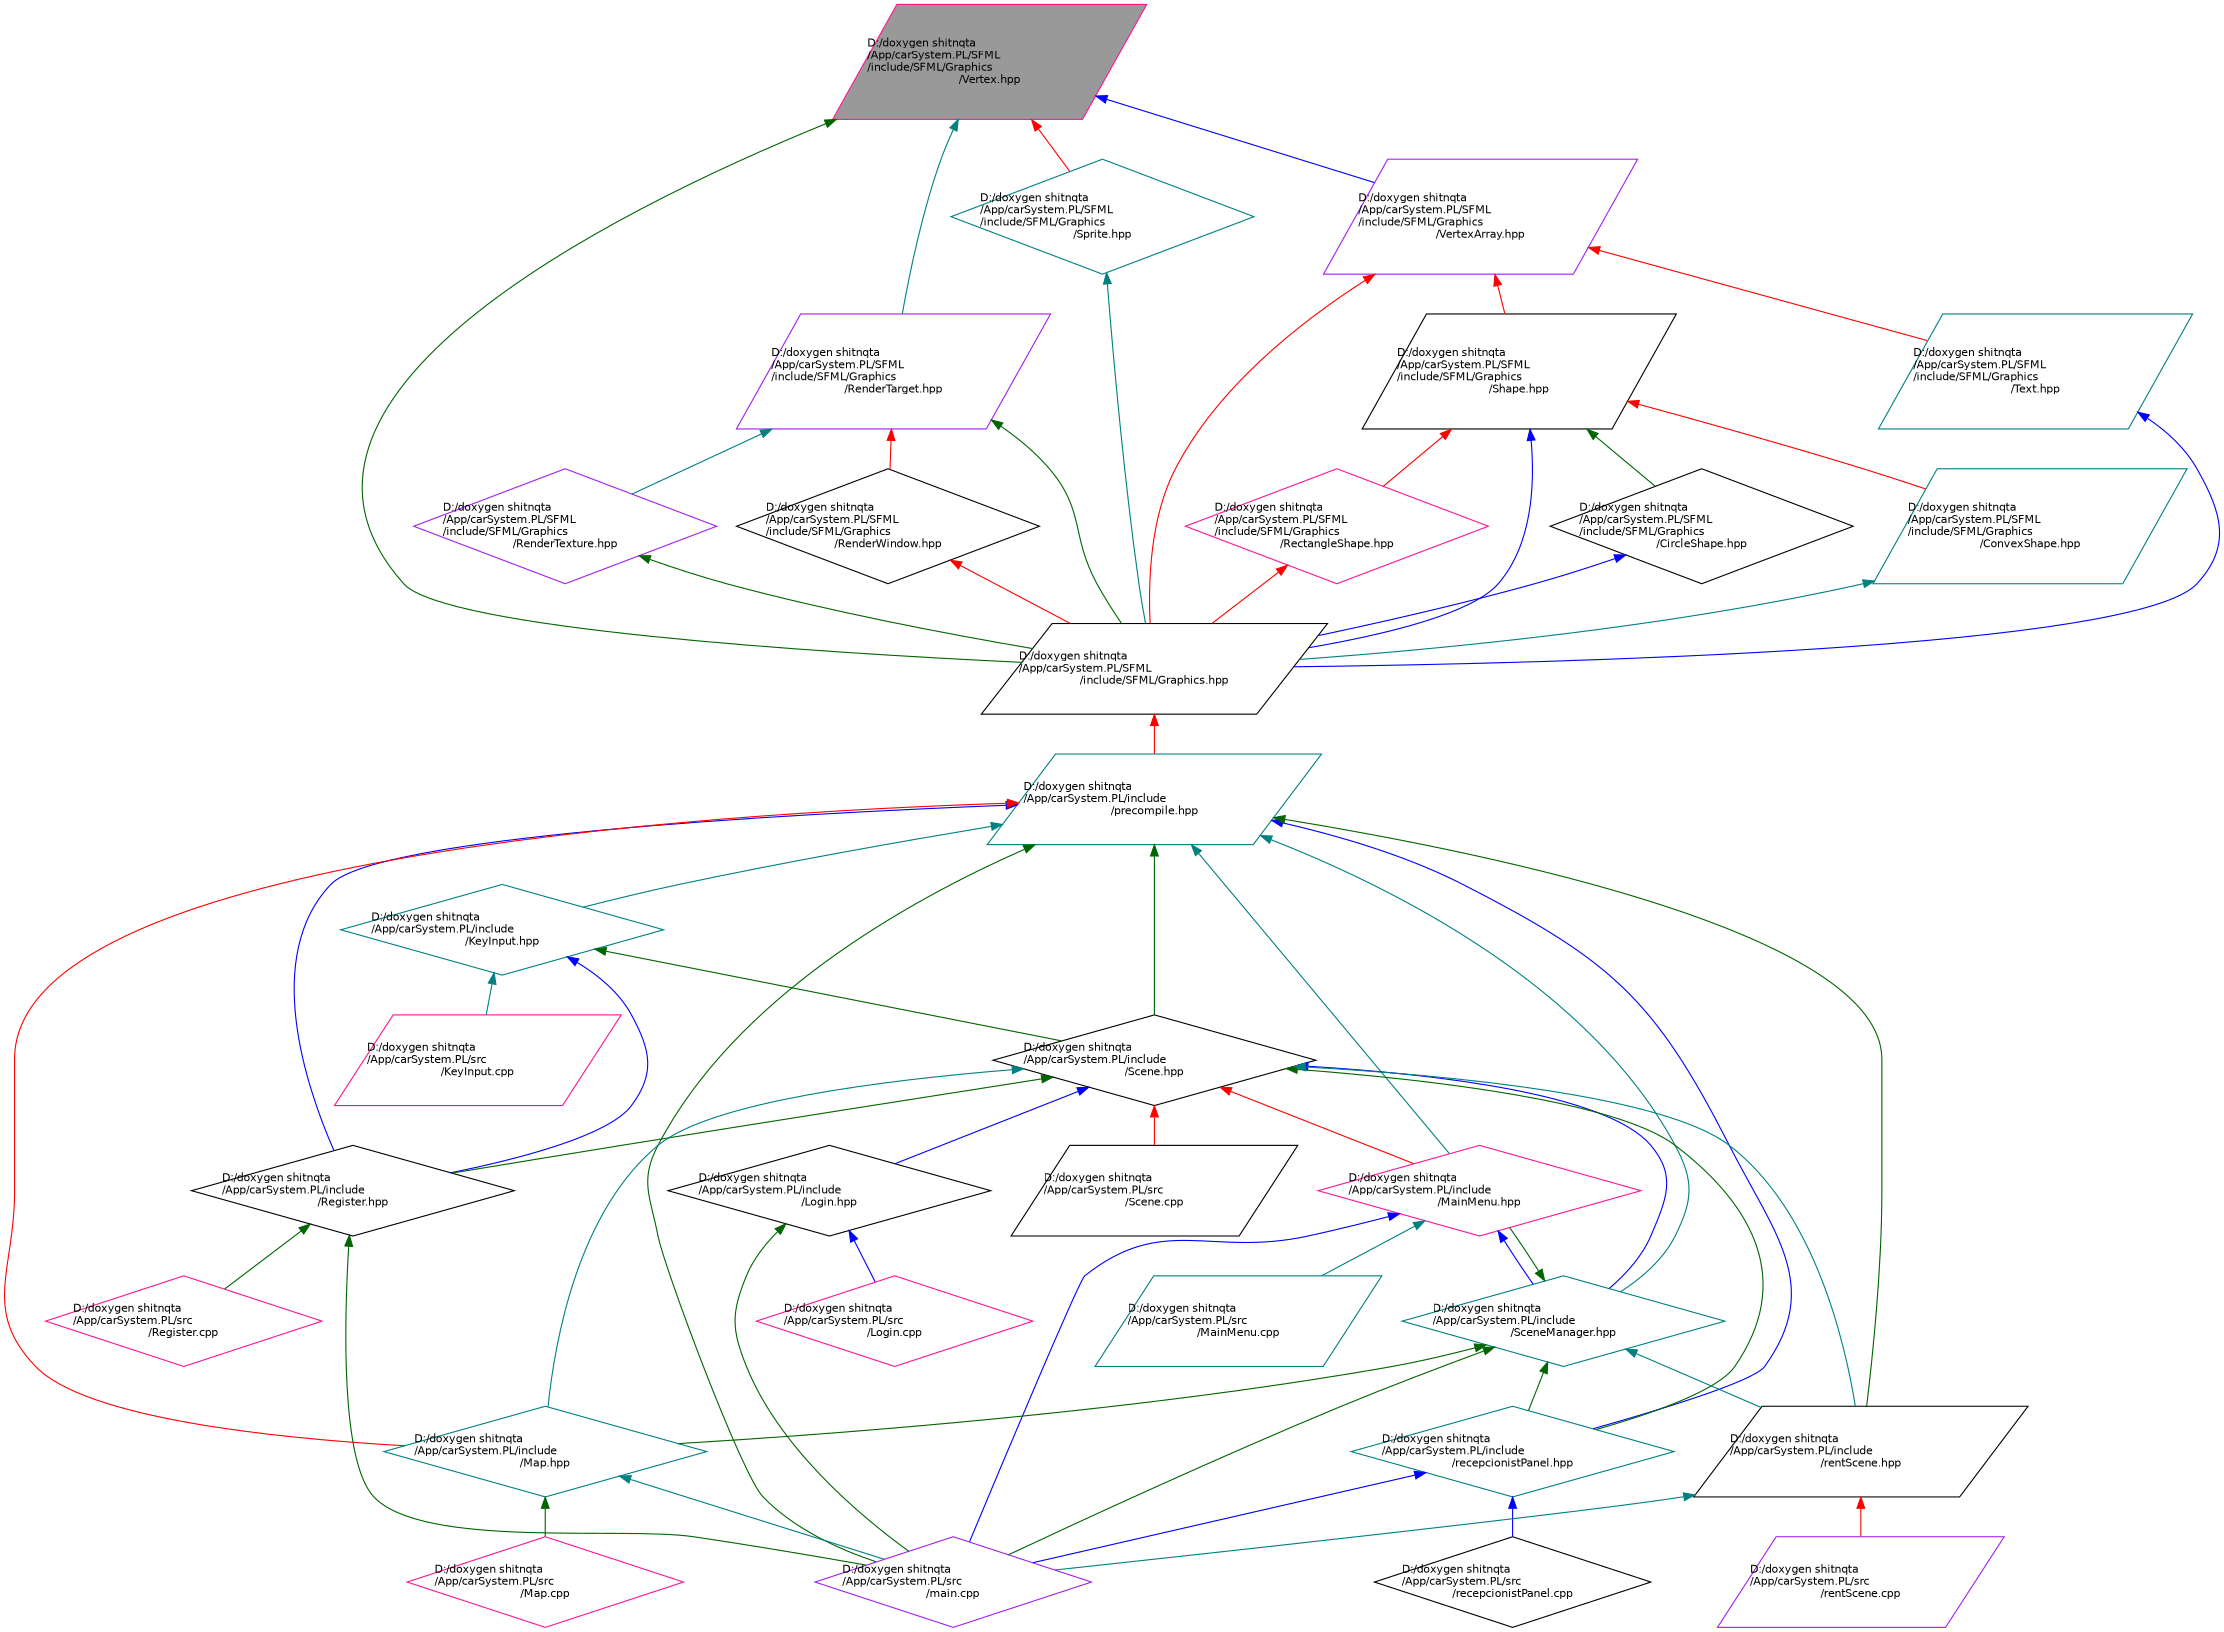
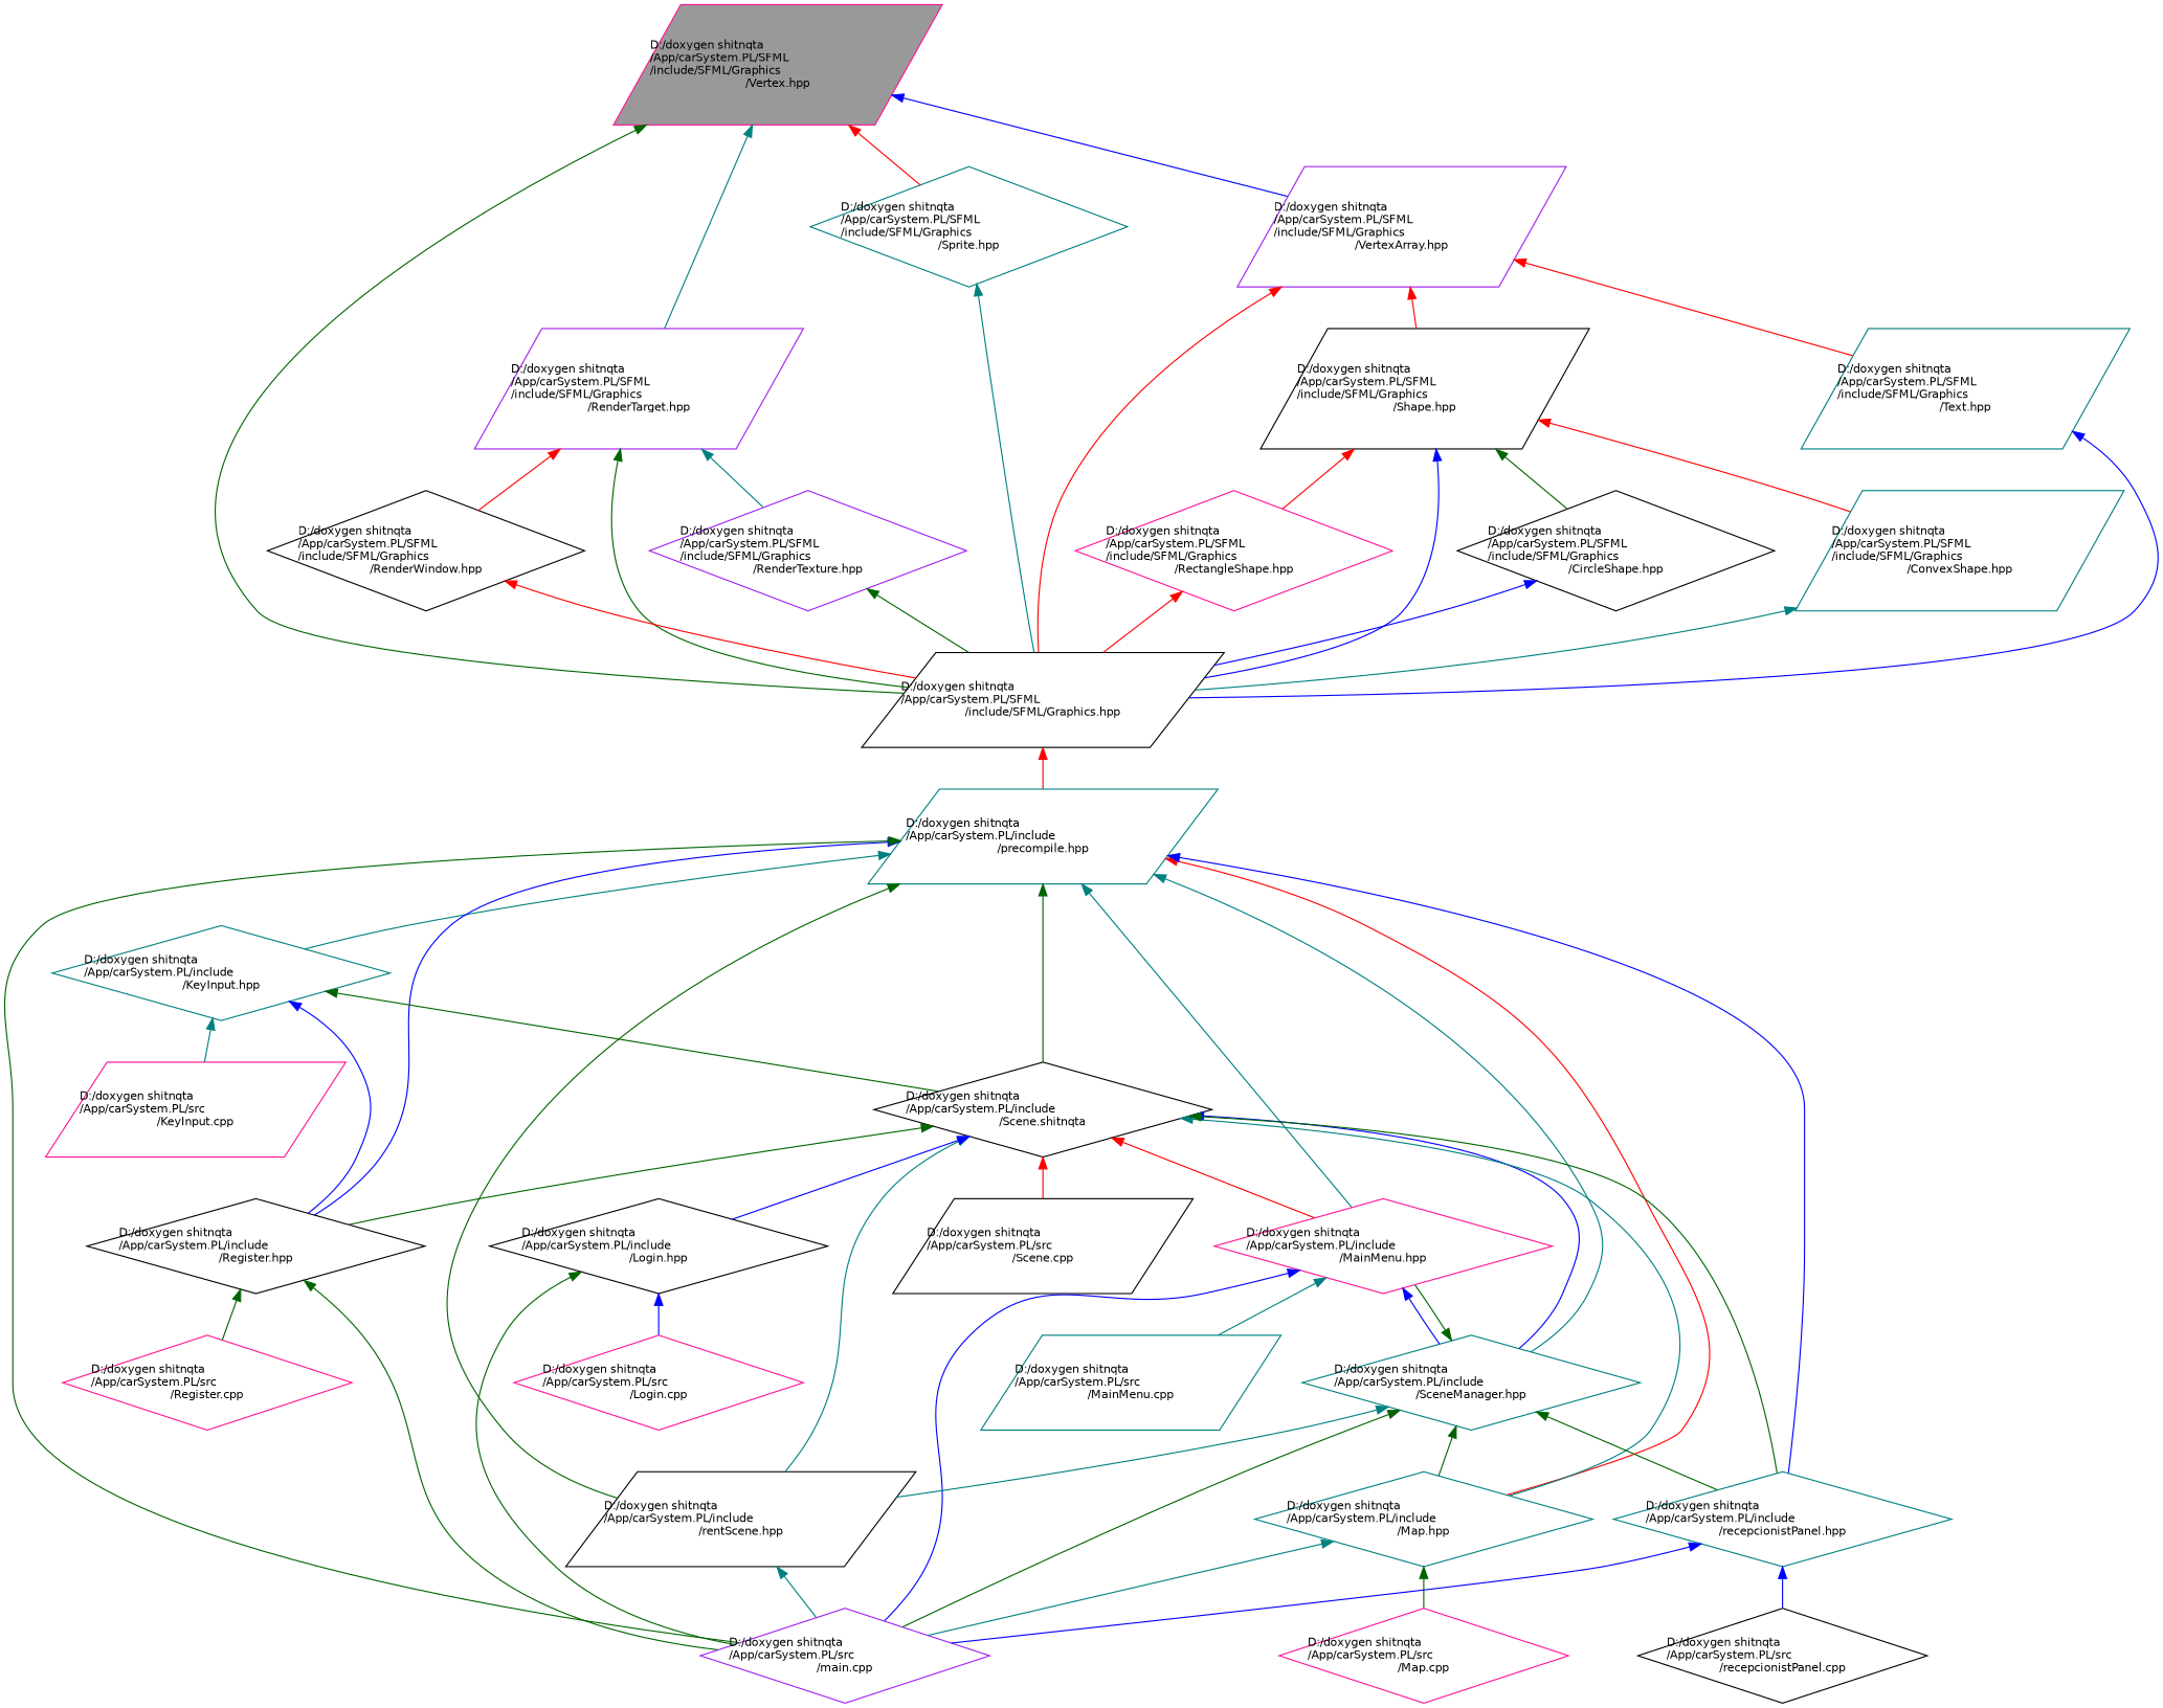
  digraph {
    node [color=black fillcolor=white fontname=Helvetica fontsize=10 shape=diamond style=filled]
    edge [color=darkgreen dir=back fontname=Helvetica fontsize=10 labelfontname=Helvetica labelfontsize=10 style=solid]
    n1 [color=deeppink fillcolor=grey60 fontcolor=black height=0.2 label="D:/doxygen shitnqta\l/App/carSystem.PL/SFML\l/include/SFML/Graphics\l/Vertex.hpp" shape=parallelogram width=0.4]
    n2 [height=0.2 label="D:/doxygen shitnqta\l/App/carSystem.PL/SFML\l/include/SFML/Graphics.hpp" shape=parallelogram width=0.4]
    n3 [color=purple height=0.2 label="D:/doxygen shitnqta\l/App/carSystem.PL/SFML\l/include/SFML/Graphics\l/RenderTarget.hpp" shape=parallelogram width=0.4]
    n4 [color=teal height=0.2 label="D:/doxygen shitnqta\l/App/carSystem.PL/SFML\l/include/SFML/Graphics\l/Sprite.hpp" width=0.4]
    n5 [color=purple height=0.2 label="D:/doxygen shitnqta\l/App/carSystem.PL/SFML\l/include/SFML/Graphics\l/VertexArray.hpp" shape=parallelogram width=0.4]
    n6 [color=teal height=0.2 label="D:/doxygen shitnqta\l/App/carSystem.PL/include\l/precompile.hpp" shape=parallelogram width=0.4]
    n7 [color=purple height=0.2 label="D:/doxygen shitnqta\l/App/carSystem.PL/SFML\l/include/SFML/Graphics\l/RenderTexture.hpp" width=0.4]
    n8 [height=0.2 label="D:/doxygen shitnqta\l/App/carSystem.PL/SFML\l/include/SFML/Graphics\l/RenderWindow.hpp" width=0.4]
    n9 [height=0.2 label="D:/doxygen shitnqta\l/App/carSystem.PL/SFML\l/include/SFML/Graphics\l/Shape.hpp" shape=parallelogram width=0.4]
    n10 [color=teal height=0.2 label="D:/doxygen shitnqta\l/App/carSystem.PL/SFML\l/include/SFML/Graphics\l/Text.hpp" shape=parallelogram width=0.4]
    n11 [color=teal height=0.2 label="D:/doxygen shitnqta\l/App/carSystem.PL/include\l/KeyInput.hpp" width=0.4]
    n12 [height=0.2 label="D:/doxygen shitnqta\l/App/carSystem.PL/include\l/Register.hpp" width=0.4]
    n13 [color=purple height=0.2 label="D:/doxygen shitnqta\l/App/carSystem.PL/src\l/main.cpp" width=0.4]
-   n14 [height=0.2 label="D:/doxygen shitnqta\l/App/carSystem.PL/include\l/Scene.hpp" width=0.4]
+   n14 [height=0.2 label="D:/doxygen shitnqta\l/App/carSystem.PL/include\l/Scene.shitnqta" width=0.4]
    n15 [color=deeppink height=0.2 label="D:/doxygen shitnqta\l/App/carSystem.PL/include\l/MainMenu.hpp" width=0.4]
    n16 [color=teal height=0.2 label="D:/doxygen shitnqta\l/App/carSystem.PL/include\l/SceneManager.hpp" width=0.4]
    n17 [color=teal height=0.2 label="D:/doxygen shitnqta\l/App/carSystem.PL/include\l/Map.hpp" width=0.4]
    n18 [color=teal height=0.2 label="D:/doxygen shitnqta\l/App/carSystem.PL/include\l/recepcionistPanel.hpp" width=0.4]
    n19 [height=0.2 label="D:/doxygen shitnqta\l/App/carSystem.PL/include\l/rentScene.hpp" shape=parallelogram width=0.4]
    n20 [color=deeppink height=0.2 label="D:/doxygen shitnqta\l/App/carSystem.PL/src\l/KeyInput.cpp" shape=parallelogram width=0.4]
    n21 [color=deeppink height=0.2 label="D:/doxygen shitnqta\l/App/carSystem.PL/src\l/Register.cpp" width=0.4]
    n22 [height=0.2 label="D:/doxygen shitnqta\l/App/carSystem.PL/include\l/Login.hpp" width=0.4]
    n23 [height=0.2 label="D:/doxygen shitnqta\l/App/carSystem.PL/src\l/Scene.cpp" shape=parallelogram width=0.4]
    n24 [color=teal height=0.2 label="D:/doxygen shitnqta\l/App/carSystem.PL/src\l/MainMenu.cpp" shape=parallelogram width=0.4]
    n25 [color=deeppink height=0.2 label="D:/doxygen shitnqta\l/App/carSystem.PL/src\l/Map.cpp" width=0.4]
    n26 [height=0.2 label="D:/doxygen shitnqta\l/App/carSystem.PL/src\l/recepcionistPanel.cpp" width=0.4]
-   n27 [color=purple height=0.2 label="D:/doxygen shitnqta\l/App/carSystem.PL/src\l/rentScene.cpp" shape=parallelogram width=0.4]
    n28 [color=deeppink height=0.2 label="D:/doxygen shitnqta\l/App/carSystem.PL/src\l/Login.cpp" width=0.4]
    n29 [height=0.2 label="D:/doxygen shitnqta\l/App/carSystem.PL/SFML\l/include/SFML/Graphics\l/CircleShape.hpp" width=0.4]
    n30 [color=teal height=0.2 label="D:/doxygen shitnqta\l/App/carSystem.PL/SFML\l/include/SFML/Graphics\l/ConvexShape.hpp" shape=parallelogram width=0.4]
    n31 [color=deeppink height=0.2 label="D:/doxygen shitnqta\l/App/carSystem.PL/SFML\l/include/SFML/Graphics\l/RectangleShape.hpp" width=0.4]
    n1 -> n2
    n1 -> n3 [color=teal]
    n1 -> n4 [color=red]
    n1 -> n5 [color=blue]
    n2 -> n6 [color=red]
    n3 -> n2
    n3 -> n7 [color=teal]
    n3 -> n8 [color=red]
    n4 -> n2 [color=teal]
    n5 -> n2 [color=red]
    n5 -> n9 [color=red]
    n5 -> n10 [color=red]
    n6 -> n11 [color=teal]
    n6 -> n12 [color=blue]
    n6 -> n13
    n6 -> n14
    n6 -> n15 [color=teal]
    n6 -> n16 [color=teal]
    n6 -> n17 [color=red]
    n6 -> n18 [color=blue]
    n6 -> n19
    n7 -> n2
    n8 -> n2 [color=red]
    n9 -> n2 [color=blue]
    n9 -> n29
    n9 -> n30 [color=red]
    n9 -> n31 [color=red]
    n10 -> n2 [color=blue]
    n11 -> n12 [color=blue]
    n11 -> n14
    n11 -> n20 [color=teal]
    n12 -> n13
    n12 -> n21
    n14 -> n12
    n14 -> n15 [color=red]
    n14 -> n16 [color=blue]
    n14 -> n17 [color=teal]
    n14 -> n18
    n14 -> n19 [color=teal]
    n14 -> n22 [color=blue]
    n14 -> n23 [color=red]
    n15 -> n13 [color=blue]
    n15 -> n16 [color=blue]
    n15 -> n24 [color=teal]
    n16 -> n13
    n16 -> n15
    n16 -> n17
    n16 -> n18
    n16 -> n19 [color=teal]
    n17 -> n13 [color=teal]
    n17 -> n25
    n18 -> n13 [color=blue]
    n18 -> n26 [color=blue]
    n19 -> n13 [color=teal]
-   n19 -> n27 [color=red]
    n22 -> n13
    n22 -> n28 [color=blue]
    n29 -> n2 [color=blue]
    n30 -> n2 [color=teal]
    n31 -> n2 [color=red]
  }
